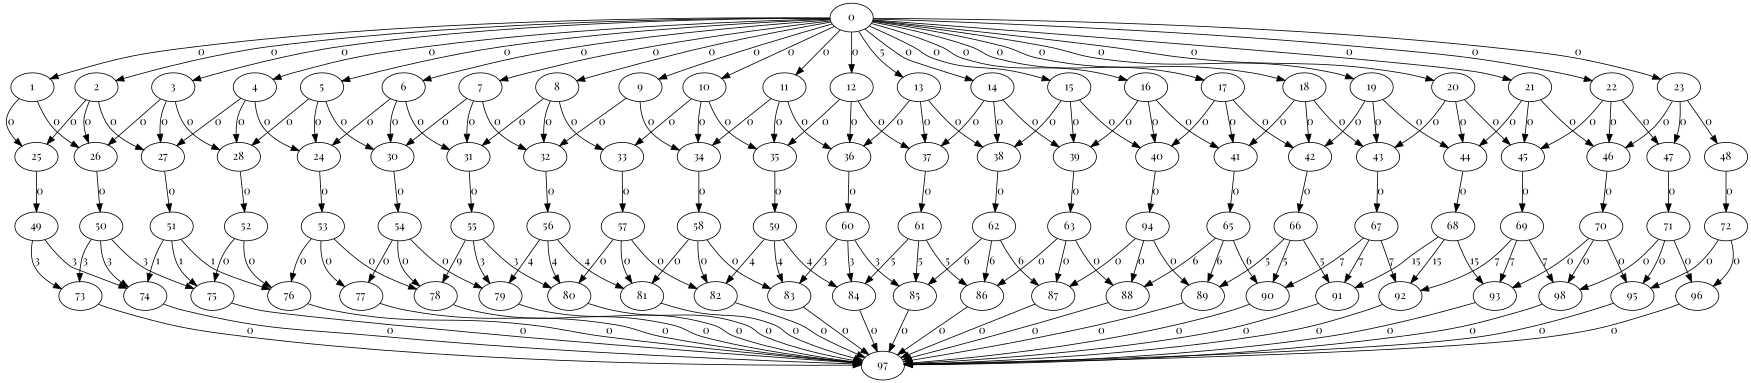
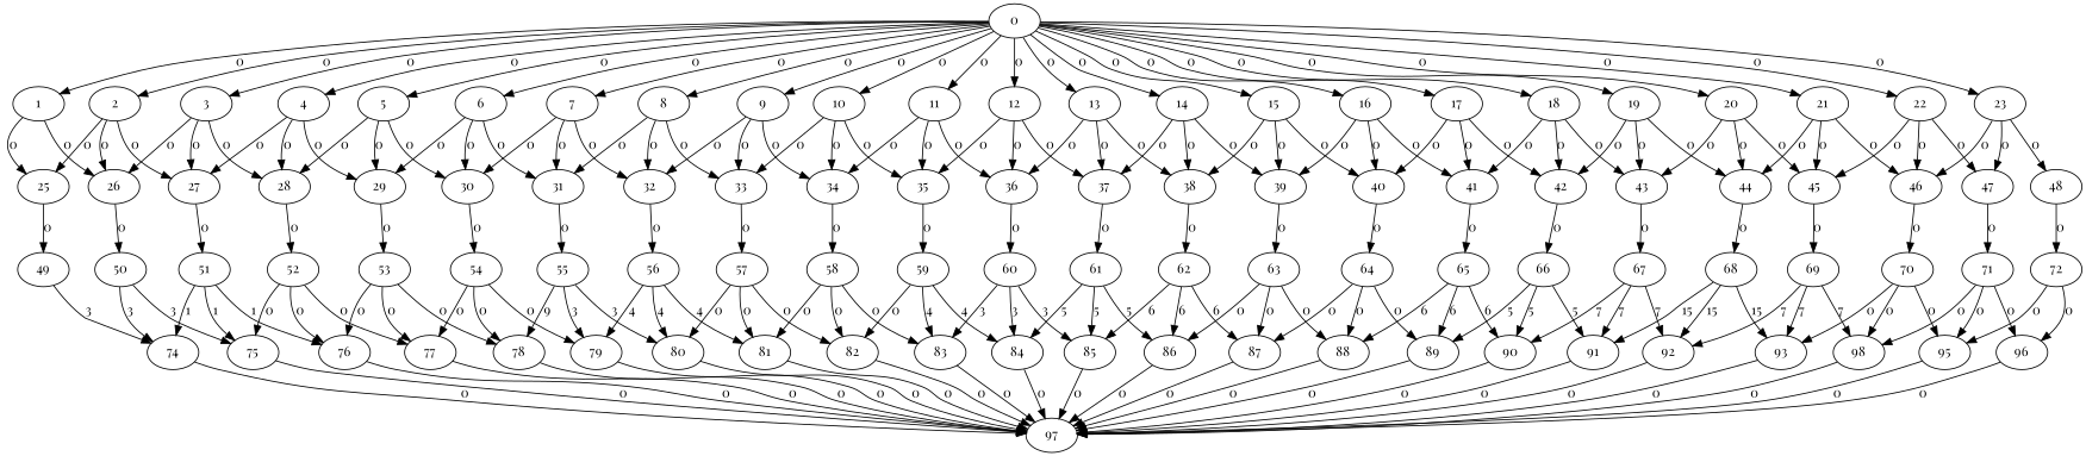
  digraph {
    fontname="Playfair Display"
    node [fontname="Playfair Display"]
    edge [fontname="Playfair Display"]
    0
    1
    2
    3
    4
    5
    6
    7
    8
    9
    10
    11
    12
    13
    14
    15
    16
    17
    18
    19
    20
    21
    22
    23
    25
    26
    27
    28
-   29 [label=24]
+   29
    30
    31
    32
    33
    34
    35
    36
    37
    38
    39
    40
    41
    42
    43
    44
    45
    46
    47
    48
    49
    50
    51
    52
    53
    54
    55
    56
    57
    58
    59
    60
    61
    62
    63
-   64 [label=94]
+   64
    65
    66
    67
    68
    69
    70
    71
    72
-   73
    74
    75
    76
    77
    78
    79
    80
    81
    82
    83
    84
    85
    86
    87
    88
    89
    90
    91
    92
    93
    n94 [label=98]
    95
    96
    97
    0 -> 1 [label=0]
    0 -> 2 [label=0]
    0 -> 3 [label=0]
    0 -> 4 [label=0]
    0 -> 5 [label=0]
    0 -> 6 [label=0]
    0 -> 7 [label=0]
    0 -> 8 [label=0]
    0 -> 9 [label=0]
    0 -> 10 [label=0]
    0 -> 11 [label=0]
    0 -> 12 [label=0]
-   0 -> 13 [label=5]
+   0 -> 13 [label=0]
    0 -> 14 [label=0]
    0 -> 15 [label=0]
    0 -> 16 [label=0]
    0 -> 17 [label=0]
    0 -> 18 [label=0]
    0 -> 19 [label=0]
    0 -> 20 [label=0]
    0 -> 21 [label=0]
    0 -> 22 [label=0]
    0 -> 23 [label=0]
    1 -> 25 [label=0]
    1 -> 26 [label=0]
    2 -> 25 [label=0]
    2 -> 26 [label=0]
    2 -> 27 [label=0]
    3 -> 26 [label=0]
    3 -> 27 [label=0]
    3 -> 28 [label=0]
    4 -> 27 [label=0]
    4 -> 28 [label=0]
    4 -> 29 [label=0]
    5 -> 28 [label=0]
    5 -> 29 [label=0]
    5 -> 30 [label=0]
    6 -> 29 [label=0]
    6 -> 30 [label=0]
    6 -> 31 [label=0]
    7 -> 30 [label=0]
    7 -> 31 [label=0]
    7 -> 32 [label=0]
    8 -> 31 [label=0]
    8 -> 32 [label=0]
    8 -> 33 [label=0]
    9 -> 32 [label=0]
+   9 -> 33 [label=0]
    9 -> 34 [label=0]
    10 -> 33 [label=0]
    10 -> 34 [label=0]
    10 -> 35 [label=0]
    11 -> 34 [label=0]
    11 -> 35 [label=0]
    11 -> 36 [label=0]
    12 -> 35 [label=0]
    12 -> 36 [label=0]
    12 -> 37 [label=0]
    13 -> 36 [label=0]
    13 -> 37 [label=0]
    13 -> 38 [label=0]
    14 -> 37 [label=0]
    14 -> 38 [label=0]
    14 -> 39 [label=0]
    15 -> 38 [label=0]
    15 -> 39 [label=0]
    15 -> 40 [label=0]
    16 -> 39 [label=0]
    16 -> 40 [label=0]
    16 -> 41 [label=0]
    17 -> 40 [label=0]
    17 -> 41 [label=0]
    17 -> 42 [label=0]
    18 -> 41 [label=0]
    18 -> 42 [label=0]
    18 -> 43 [label=0]
    19 -> 42 [label=0]
    19 -> 43 [label=0]
    19 -> 44 [label=0]
    20 -> 43 [label=0]
    20 -> 44 [label=0]
    20 -> 45 [label=0]
    21 -> 44 [label=0]
    21 -> 45 [label=0]
    21 -> 46 [label=0]
    22 -> 45 [label=0]
    22 -> 46 [label=0]
    22 -> 47 [label=0]
    23 -> 46 [label=0]
    23 -> 47 [label=0]
    23 -> 48 [label=0]
    25 -> 49 [label=0]
    26 -> 50 [label=0]
    27 -> 51 [label=0]
    28 -> 52 [label=0]
    29 -> 53 [label=0]
    30 -> 54 [label=0]
    31 -> 55 [label=0]
    32 -> 56 [label=0]
    33 -> 57 [label=0]
    34 -> 58 [label=0]
    35 -> 59 [label=0]
    36 -> 60 [label=0]
    37 -> 61 [label=0]
    38 -> 62 [label=0]
    39 -> 63 [label=0]
    40 -> 64 [label=0]
    41 -> 65 [label=0]
    42 -> 66 [label=0]
    43 -> 67 [label=0]
    44 -> 68 [label=0]
    45 -> 69 [label=0]
    46 -> 70 [label=0]
    47 -> 71 [label=0]
    48 -> 72 [label=0]
-   49 -> 73 [label=3]
    49 -> 74 [label=3]
-   50 -> 73 [label=3]
    50 -> 74 [label=3]
    50 -> 75 [label=3]
    51 -> 74 [label=1]
    51 -> 75 [label=1]
    51 -> 76 [label=1]
    52 -> 75 [label=0]
    52 -> 76 [label=0]
+   52 -> 77 [label=0]
    53 -> 76 [label=0]
    53 -> 77 [label=0]
    53 -> 78 [label=0]
    54 -> 77 [label=0]
    54 -> 78 [label=0]
    54 -> 79 [label=0]
    55 -> 78 [label=9]
    55 -> 79 [label=3]
    55 -> 80 [label=3]
    56 -> 79 [label=4]
    56 -> 80 [label=4]
    56 -> 81 [label=4]
    57 -> 80 [label=0]
    57 -> 81 [label=0]
    57 -> 82 [label=0]
    58 -> 81 [label=0]
    58 -> 82 [label=0]
    58 -> 83 [label=0]
-   59 -> 82 [label=4]
+   59 -> 82 [label=0]
    59 -> 83 [label=4]
    59 -> 84 [label=4]
    60 -> 83 [label=3]
    60 -> 84 [label=3]
    60 -> 85 [label=3]
    61 -> 84 [label=5]
    61 -> 85 [label=5]
    61 -> 86 [label=5]
    62 -> 85 [label=6]
    62 -> 86 [label=6]
    62 -> 87 [label=6]
    63 -> 86 [label=0]
    63 -> 87 [label=0]
    63 -> 88 [label=0]
    64 -> 87 [label=0]
    64 -> 88 [label=0]
    64 -> 89 [label=0]
    65 -> 88 [label=6]
    65 -> 89 [label=6]
    65 -> 90 [label=6]
    66 -> 89 [label=5]
    66 -> 90 [label=5]
    66 -> 91 [label=5]
    67 -> 90 [label=7]
    67 -> 91 [label=7]
    67 -> 92 [label=7]
    68 -> 91 [label=15]
    68 -> 92 [label=15]
    68 -> 93 [label=15]
    69 -> 92 [label=7]
    69 -> 93 [label=7]
    69 -> n94 [label=7]
    70 -> 93 [label=0]
    70 -> n94 [label=0]
    70 -> 95 [label=0]
    71 -> n94 [label=0]
    71 -> 95 [label=0]
    71 -> 96 [label=0]
    72 -> 95 [label=0]
    72 -> 96 [label=0]
-   73 -> 97 [label=0]
    74 -> 97 [label=0]
    75 -> 97 [label=0]
    76 -> 97 [label=0]
    77 -> 97 [label=0]
    78 -> 97 [label=0]
    79 -> 97 [label=0]
    80 -> 97 [label=0]
    81 -> 97 [label=0]
    82 -> 97 [label=0]
    83 -> 97 [label=0]
    84 -> 97 [label=0]
    85 -> 97 [label=0]
    86 -> 97 [label=0]
    87 -> 97 [label=0]
    88 -> 97 [label=0]
    89 -> 97 [label=0]
    90 -> 97 [label=0]
    91 -> 97 [label=0]
    92 -> 97 [label=0]
    93 -> 97 [label=0]
    n94 -> 97 [label=0]
    95 -> 97 [label=0]
    96 -> 97 [label=0]
  }
